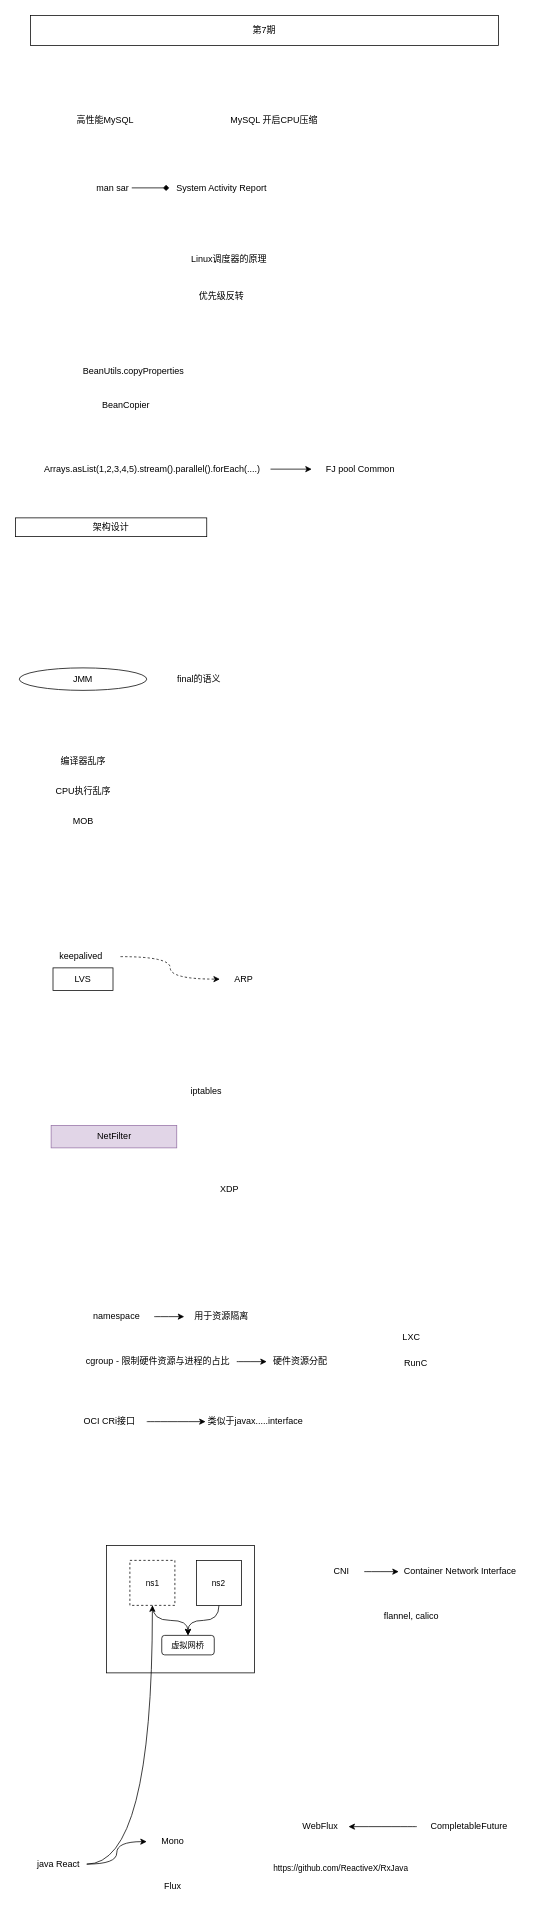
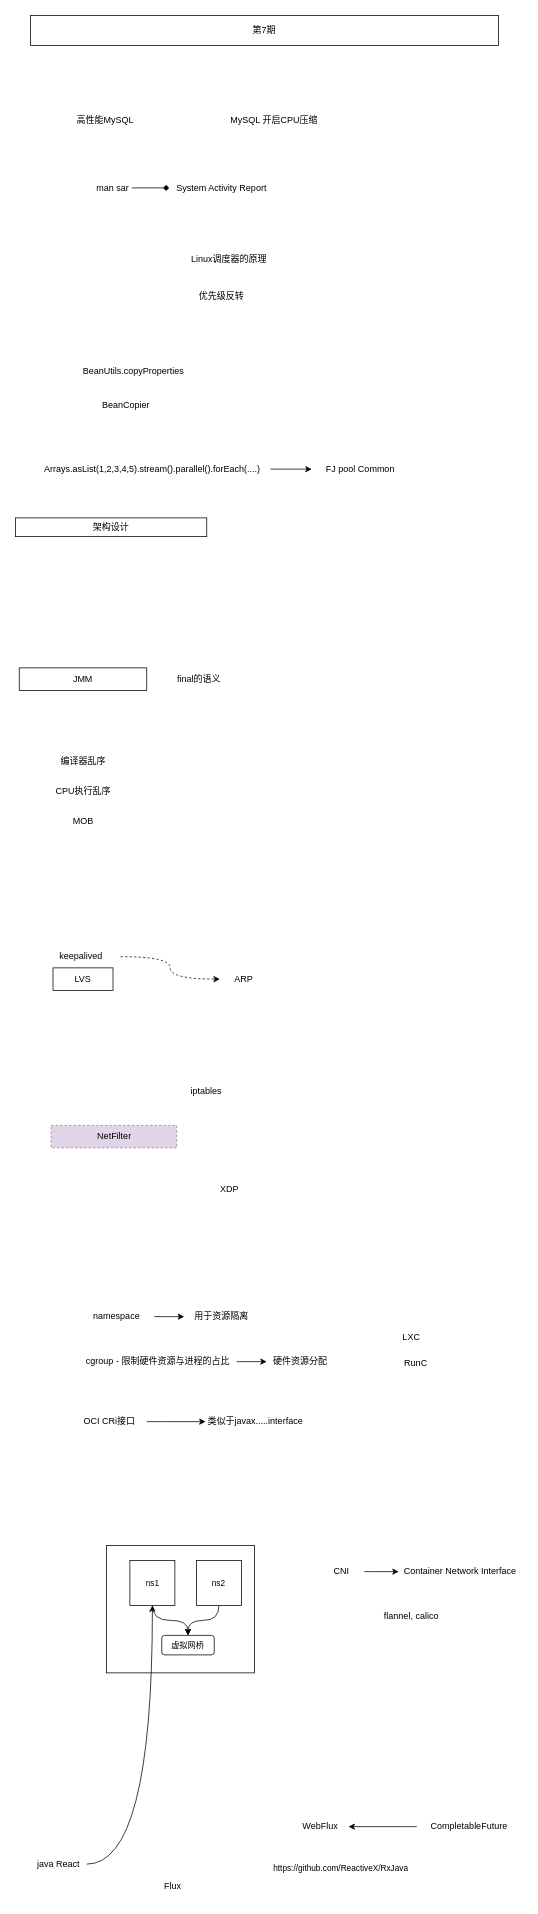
  <mxCell id="0" />
  <mxCell id="1" parent="0" />
  <mxCell id="2" value="" style="rounded=0;whiteSpace=wrap;html=1;fontFamily=Helvetica;fontSize=11;fontColor=default;" parent="1" vertex="1"><mxGeometry x="141.25" y="2060" width="197.5" height="170" as="geometry" /></mxCell>
  <mxCell id="3" value="" style="edgeStyle=orthogonalEdgeStyle;rounded=0;orthogonalLoop=1;jettySize=auto;html=1;endArrow=diamond;" parent="1" source="4" target="14" edge="1"><mxGeometry relative="1" as="geometry" /></mxCell>
  <mxCell id="4" value="man sar" style="text;html=1;strokeColor=none;fillColor=none;align=center;verticalAlign=middle;whiteSpace=wrap;rounded=0;" parent="1" vertex="1"><mxGeometry x="125" y="240" width="50" height="20" as="geometry" /></mxCell>
  <mxCell id="5" value="高性能MySQL" style="text;html=1;strokeColor=none;fillColor=none;align=center;verticalAlign=middle;whiteSpace=wrap;rounded=0;" parent="1" vertex="1"><mxGeometry x="75" y="145" width="130" height="30" as="geometry" /></mxCell>
  <mxCell id="6" value="MySQL 开启CPU压缩" style="text;html=1;strokeColor=none;fillColor=none;align=center;verticalAlign=middle;whiteSpace=wrap;rounded=0;" parent="1" vertex="1"><mxGeometry x="305" y="145" width="120" height="30" as="geometry" /></mxCell>
  <mxCell id="7" value="优先级反转" style="text;html=1;strokeColor=none;fillColor=none;align=center;verticalAlign=middle;whiteSpace=wrap;rounded=0;" parent="1" vertex="1"><mxGeometry x="235" y="380" width="120" height="30" as="geometry" /></mxCell>
  <mxCell id="8" value="Linux调度器的原理" style="text;html=1;strokeColor=none;fillColor=none;align=center;verticalAlign=middle;whiteSpace=wrap;rounded=0;" parent="1" vertex="1"><mxGeometry x="245" y="330" width="120" height="30" as="geometry" /></mxCell>
  <mxCell id="9" value="BeanUtils.copyProperties" style="text;html=1;strokeColor=none;fillColor=none;align=center;verticalAlign=middle;whiteSpace=wrap;rounded=0;" parent="1" vertex="1"><mxGeometry x="80" y="480" width="195" height="30" as="geometry" /></mxCell>
  <mxCell id="10" value="BeanCopier" style="text;html=1;strokeColor=none;fillColor=none;align=center;verticalAlign=middle;whiteSpace=wrap;rounded=0;" parent="1" vertex="1"><mxGeometry x="90" y="525" width="155" height="30" as="geometry" /></mxCell>
  <mxCell id="11" style="edgeStyle=orthogonalEdgeStyle;rounded=0;orthogonalLoop=1;jettySize=auto;html=1;" parent="1" source="12" target="13" edge="1"><mxGeometry relative="1" as="geometry" /></mxCell>
  <mxCell id="12" value="Arrays.asList(1,2,3,4,5).stream().parallel().forEach(....)" style="text;html=1;strokeColor=none;fillColor=none;align=center;verticalAlign=middle;whiteSpace=wrap;rounded=0;" parent="1" vertex="1"><mxGeometry x="45" y="610" width="315" height="30" as="geometry" /></mxCell>
  <mxCell id="13" value="FJ pool Common" style="text;html=1;strokeColor=none;fillColor=none;align=center;verticalAlign=middle;whiteSpace=wrap;rounded=0;" parent="1" vertex="1"><mxGeometry x="415" y="610" width="130" height="30" as="geometry" /></mxCell>
  <mxCell id="14" value="System Activity Report" style="text;html=1;strokeColor=none;fillColor=none;align=center;verticalAlign=middle;whiteSpace=wrap;rounded=0;" parent="1" vertex="1"><mxGeometry x="225" y="240" width="140" height="20" as="geometry" /></mxCell>
  <mxCell id="15" value="架构设计" style="rounded=0;whiteSpace=wrap;html=1;" parent="1" vertex="1"><mxGeometry x="20" y="690" width="255" height="25" as="geometry" /></mxCell>
- <mxCell id="16" value="JMM" style="ellipse;whiteSpace=wrap;html=1;" parent="1" vertex="1"><mxGeometry x="25" y="890" width="170" height="30" as="geometry" /></mxCell>
+ <mxCell id="16" value="JMM" style="rounded=0;whiteSpace=wrap;html=1;" parent="1" vertex="1"><mxGeometry x="25" y="890" width="170" height="30" as="geometry" /></mxCell>
  <mxCell id="17" value="final的语义" style="text;html=1;strokeColor=none;fillColor=none;align=center;verticalAlign=middle;whiteSpace=wrap;rounded=0;" parent="1" vertex="1"><mxGeometry x="225" y="890" width="80" height="30" as="geometry" /></mxCell>
  <mxCell id="18" value="编译器乱序" style="text;html=1;strokeColor=none;fillColor=none;align=center;verticalAlign=middle;whiteSpace=wrap;rounded=0;" parent="1" vertex="1"><mxGeometry x="57.5" y="1000" width="105" height="30" as="geometry" /></mxCell>
  <mxCell id="19" value="CPU执行乱序" style="text;html=1;strokeColor=none;fillColor=none;align=center;verticalAlign=middle;whiteSpace=wrap;rounded=0;" parent="1" vertex="1"><mxGeometry x="57.5" y="1040" width="105" height="30" as="geometry" /></mxCell>
  <mxCell id="20" value="MOB" style="text;html=1;strokeColor=none;fillColor=none;align=center;verticalAlign=middle;whiteSpace=wrap;rounded=0;" parent="1" vertex="1"><mxGeometry x="57.5" y="1080" width="105" height="30" as="geometry" /></mxCell>
  <mxCell id="21" value="LVS" style="rounded=0;whiteSpace=wrap;html=1;" parent="1" vertex="1"><mxGeometry x="70" y="1290" width="80" height="30" as="geometry" /></mxCell>
  <mxCell id="22" style="edgeStyle=orthogonalEdgeStyle;rounded=0;orthogonalLoop=1;jettySize=auto;html=1;curved=1;dashed=1;" parent="1" source="23" target="24" edge="1"><mxGeometry relative="1" as="geometry" /></mxCell>
  <mxCell id="23" value="keepalived" style="text;html=1;strokeColor=none;fillColor=none;align=center;verticalAlign=middle;whiteSpace=wrap;rounded=0;" parent="1" vertex="1"><mxGeometry x="55" y="1260" width="105" height="30" as="geometry" /></mxCell>
  <mxCell id="24" value="ARP" style="text;html=1;strokeColor=none;fillColor=none;align=center;verticalAlign=middle;whiteSpace=wrap;rounded=0;" parent="1" vertex="1"><mxGeometry x="292.5" y="1290" width="62.5" height="30" as="geometry" /></mxCell>
- <mxCell id="25" value="NetFilter" style="rounded=0;whiteSpace=wrap;html=1;fillColor=#e1d5e7;strokeColor=#9673a6;" parent="1" vertex="1"><mxGeometry x="67.5" y="1500" width="167.5" height="30" as="geometry" /></mxCell>
+ <mxCell id="25" value="NetFilter" style="rounded=0;whiteSpace=wrap;html=1;fillColor=#e1d5e7;strokeColor=#9673a6;dashed=1;" parent="1" vertex="1"><mxGeometry x="67.5" y="1500" width="167.5" height="30" as="geometry" /></mxCell>
  <mxCell id="26" value="iptables" style="text;html=1;strokeColor=none;fillColor=none;align=center;verticalAlign=middle;whiteSpace=wrap;rounded=0;" parent="1" vertex="1"><mxGeometry x="242.5" y="1440" width="62.5" height="30" as="geometry" /></mxCell>
  <mxCell id="27" value="XDP" style="text;html=1;strokeColor=none;fillColor=none;align=center;verticalAlign=middle;whiteSpace=wrap;rounded=0;" parent="1" vertex="1"><mxGeometry x="288.75" y="1570" width="32.5" height="30" as="geometry" /></mxCell>
  <mxCell id="28" value="" style="edgeStyle=orthogonalEdgeStyle;shape=connector;curved=1;rounded=0;orthogonalLoop=1;jettySize=auto;html=1;labelBackgroundColor=default;strokeColor=default;align=center;verticalAlign=middle;fontFamily=Helvetica;fontSize=11;fontColor=default;endArrow=classic;" parent="1" source="29" target="34" edge="1"><mxGeometry relative="1" as="geometry" /></mxCell>
  <mxCell id="29" value="namespace" style="text;html=1;strokeColor=none;fillColor=none;align=center;verticalAlign=middle;whiteSpace=wrap;rounded=0;" parent="1" vertex="1"><mxGeometry x="105" y="1740" width="100" height="30" as="geometry" /></mxCell>
  <mxCell id="30" value="" style="edgeStyle=orthogonalEdgeStyle;shape=connector;curved=1;rounded=0;orthogonalLoop=1;jettySize=auto;html=1;labelBackgroundColor=default;strokeColor=default;align=center;verticalAlign=middle;fontFamily=Helvetica;fontSize=11;fontColor=default;endArrow=classic;" parent="1" source="31" target="32" edge="1"><mxGeometry relative="1" as="geometry" /></mxCell>
  <mxCell id="31" value="cgroup - 限制硬件资源与进程的占比" style="text;html=1;strokeColor=none;fillColor=none;align=center;verticalAlign=middle;whiteSpace=wrap;rounded=0;" parent="1" vertex="1"><mxGeometry x="105" y="1800" width="210" height="30" as="geometry" /></mxCell>
  <mxCell id="32" value="硬件资源分配" style="text;html=1;strokeColor=none;fillColor=none;align=center;verticalAlign=middle;whiteSpace=wrap;rounded=0;" parent="1" vertex="1"><mxGeometry x="355" y="1800" width="90" height="30" as="geometry" /></mxCell>
  <mxCell id="33" value="LXC" style="text;html=1;strokeColor=none;fillColor=none;align=center;verticalAlign=middle;whiteSpace=wrap;rounded=0;" parent="1" vertex="1"><mxGeometry x="515" y="1770" width="66" height="26" as="geometry" /></mxCell>
  <mxCell id="34" value="用于资源隔离" style="text;html=1;strokeColor=none;fillColor=none;align=center;verticalAlign=middle;whiteSpace=wrap;rounded=0;" parent="1" vertex="1"><mxGeometry x="245" y="1740" width="100" height="30" as="geometry" /></mxCell>
  <mxCell id="35" value="" style="edgeStyle=orthogonalEdgeStyle;shape=connector;curved=1;rounded=0;orthogonalLoop=1;jettySize=auto;html=1;labelBackgroundColor=default;strokeColor=default;align=center;verticalAlign=middle;fontFamily=Helvetica;fontSize=11;fontColor=default;endArrow=classic;" parent="1" source="36" target="37" edge="1"><mxGeometry relative="1" as="geometry" /></mxCell>
  <mxCell id="36" value="OCI CRi接口" style="text;html=1;strokeColor=none;fillColor=none;align=center;verticalAlign=middle;whiteSpace=wrap;rounded=0;" parent="1" vertex="1"><mxGeometry x="94.5" y="1880" width="100.5" height="30" as="geometry" /></mxCell>
  <mxCell id="37" value="类似于javax.....interface" style="text;html=1;strokeColor=none;fillColor=none;align=center;verticalAlign=middle;whiteSpace=wrap;rounded=0;" parent="1" vertex="1"><mxGeometry x="273.5" y="1880" width="131.5" height="30" as="geometry" /></mxCell>
  <mxCell id="38" value="虚拟网桥" style="whiteSpace=wrap;html=1;fontFamily=Helvetica;fontSize=11;fontColor=default;rounded=1;" parent="1" vertex="1"><mxGeometry x="215" y="2180" width="70" height="26" as="geometry" /></mxCell>
  <mxCell id="39" style="edgeStyle=orthogonalEdgeStyle;shape=connector;curved=1;rounded=0;orthogonalLoop=1;jettySize=auto;html=1;entryX=0.5;entryY=0;entryDx=0;entryDy=0;labelBackgroundColor=default;strokeColor=default;align=center;verticalAlign=middle;fontFamily=Helvetica;fontSize=11;fontColor=default;endArrow=classic;" parent="1" source="40" target="38" edge="1"><mxGeometry relative="1" as="geometry" /></mxCell>
- <mxCell id="40" value="ns1" style="rounded=0;whiteSpace=wrap;html=1;fontFamily=Helvetica;fontSize=11;fontColor=default;dashed=1;" parent="1" vertex="1"><mxGeometry x="172.5" y="2080" width="60" height="60" as="geometry" /></mxCell>
+ <mxCell id="40" value="ns1" style="rounded=0;whiteSpace=wrap;html=1;fontFamily=Helvetica;fontSize=11;fontColor=default;" parent="1" vertex="1"><mxGeometry x="172.5" y="2080" width="60" height="60" as="geometry" /></mxCell>
  <mxCell id="41" style="edgeStyle=orthogonalEdgeStyle;shape=connector;curved=1;rounded=0;orthogonalLoop=1;jettySize=auto;html=1;labelBackgroundColor=default;strokeColor=default;align=center;verticalAlign=middle;fontFamily=Helvetica;fontSize=11;fontColor=default;endArrow=classic;" parent="1" source="42" target="38" edge="1"><mxGeometry relative="1" as="geometry" /></mxCell>
  <mxCell id="42" value="ns2" style="rounded=0;whiteSpace=wrap;html=1;fontFamily=Helvetica;fontSize=11;fontColor=default;" parent="1" vertex="1"><mxGeometry x="261.25" y="2080" width="60" height="60" as="geometry" /></mxCell>
  <mxCell id="43" value="" style="edgeStyle=orthogonalEdgeStyle;shape=connector;curved=1;rounded=0;orthogonalLoop=1;jettySize=auto;html=1;labelBackgroundColor=default;strokeColor=default;align=center;verticalAlign=middle;fontFamily=Helvetica;fontSize=11;fontColor=default;endArrow=classic;" parent="1" source="44" target="45" edge="1"><mxGeometry relative="1" as="geometry" /></mxCell>
  <mxCell id="44" value="CNI" style="text;html=1;strokeColor=none;fillColor=none;align=center;verticalAlign=middle;whiteSpace=wrap;rounded=0;" parent="1" vertex="1"><mxGeometry x="425" y="2080" width="60" height="30" as="geometry" /></mxCell>
  <mxCell id="45" value="Container Network Interface" style="text;html=1;strokeColor=none;fillColor=none;align=center;verticalAlign=middle;whiteSpace=wrap;rounded=0;" parent="1" vertex="1"><mxGeometry x="531" y="2080" width="164" height="30" as="geometry" /></mxCell>
  <mxCell id="46" value="RunC" style="text;html=1;strokeColor=none;fillColor=none;align=center;verticalAlign=middle;whiteSpace=wrap;rounded=0;" parent="1" vertex="1"><mxGeometry x="521" y="1804" width="66" height="26" as="geometry" /></mxCell>
  <mxCell id="47" value="flannel, calico" style="text;html=1;strokeColor=none;fillColor=none;align=center;verticalAlign=middle;whiteSpace=wrap;rounded=0;" parent="1" vertex="1"><mxGeometry x="466" y="2140" width="164" height="30" as="geometry" /></mxCell>
- <mxCell id="48" style="edgeStyle=orthogonalEdgeStyle;rounded=0;orthogonalLoop=1;jettySize=auto;html=1;curved=1;" parent="1" source="50" target="51" edge="1"><mxGeometry relative="1" as="geometry" /></mxCell>
  <mxCell id="49" style="edgeStyle=orthogonalEdgeStyle;rounded=0;orthogonalLoop=1;jettySize=auto;html=1;curved=1;" parent="1" source="50" target="40" edge="1"><mxGeometry relative="1" as="geometry" /></mxCell>
  <mxCell id="50" value="java React" style="text;html=1;strokeColor=none;fillColor=none;align=center;verticalAlign=middle;whiteSpace=wrap;rounded=0;" parent="1" vertex="1"><mxGeometry x="40" y="2470" width="75" height="30" as="geometry" /></mxCell>
- <mxCell id="51" value="Mono" style="text;html=1;strokeColor=none;fillColor=none;align=center;verticalAlign=middle;whiteSpace=wrap;rounded=0;" parent="1" vertex="1"><mxGeometry x="195" y="2440" width="70" height="30" as="geometry" /></mxCell>
  <mxCell id="52" value="Flux" style="text;html=1;strokeColor=none;fillColor=none;align=center;verticalAlign=middle;whiteSpace=wrap;rounded=0;" parent="1" vertex="1"><mxGeometry x="195" y="2500" width="70" height="30" as="geometry" /></mxCell>
  <mxCell id="53" value="https://github.com/ReactiveX/RxJava" style="text;html=1;strokeColor=none;fillColor=none;align=center;verticalAlign=middle;whiteSpace=wrap;rounded=0;fontSize=11;fontFamily=Helvetica;fontColor=default;" parent="1" vertex="1"><mxGeometry x="338.75" y="2470" width="230" height="40" as="geometry" /></mxCell>
  <mxCell id="54" value="WebFlux" style="text;html=1;strokeColor=none;fillColor=none;align=center;verticalAlign=middle;whiteSpace=wrap;rounded=0;" parent="1" vertex="1"><mxGeometry x="389" y="2420" width="75" height="30" as="geometry" /></mxCell>
  <mxCell id="55" style="edgeStyle=orthogonalEdgeStyle;shape=connector;curved=1;rounded=0;orthogonalLoop=1;jettySize=auto;html=1;labelBackgroundColor=default;strokeColor=default;align=center;verticalAlign=middle;fontFamily=Helvetica;fontSize=11;fontColor=default;endArrow=classic;" parent="1" source="56" target="54" edge="1"><mxGeometry relative="1" as="geometry" /></mxCell>
  <mxCell id="56" value="CompletableFuture" style="text;html=1;strokeColor=none;fillColor=none;align=center;verticalAlign=middle;whiteSpace=wrap;rounded=0;" parent="1" vertex="1"><mxGeometry x="555" y="2420" width="140" height="30" as="geometry" /></mxCell>
  <mxCell id="57" value="第7期" style="rounded=0;whiteSpace=wrap;html=1;" parent="1" vertex="1"><mxGeometry x="40" y="20" width="624" height="40" as="geometry" /></mxCell>
